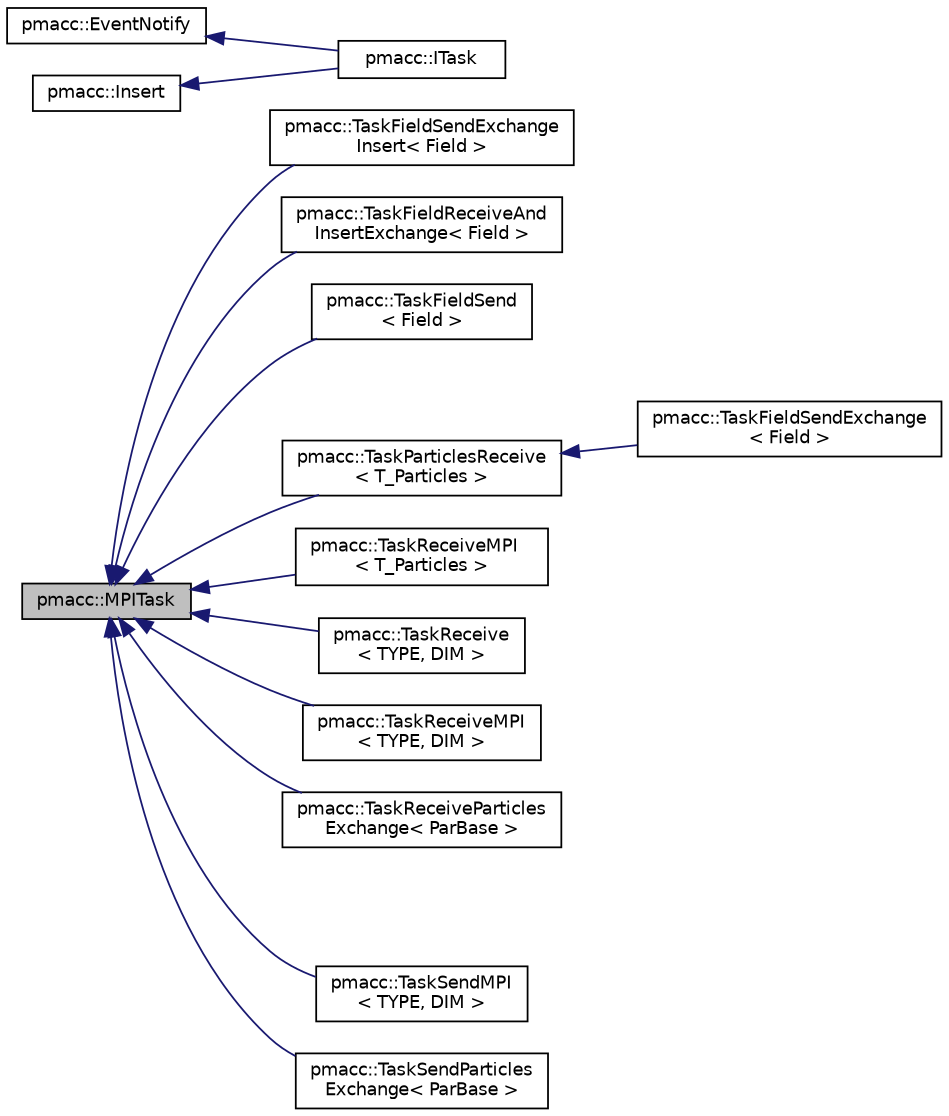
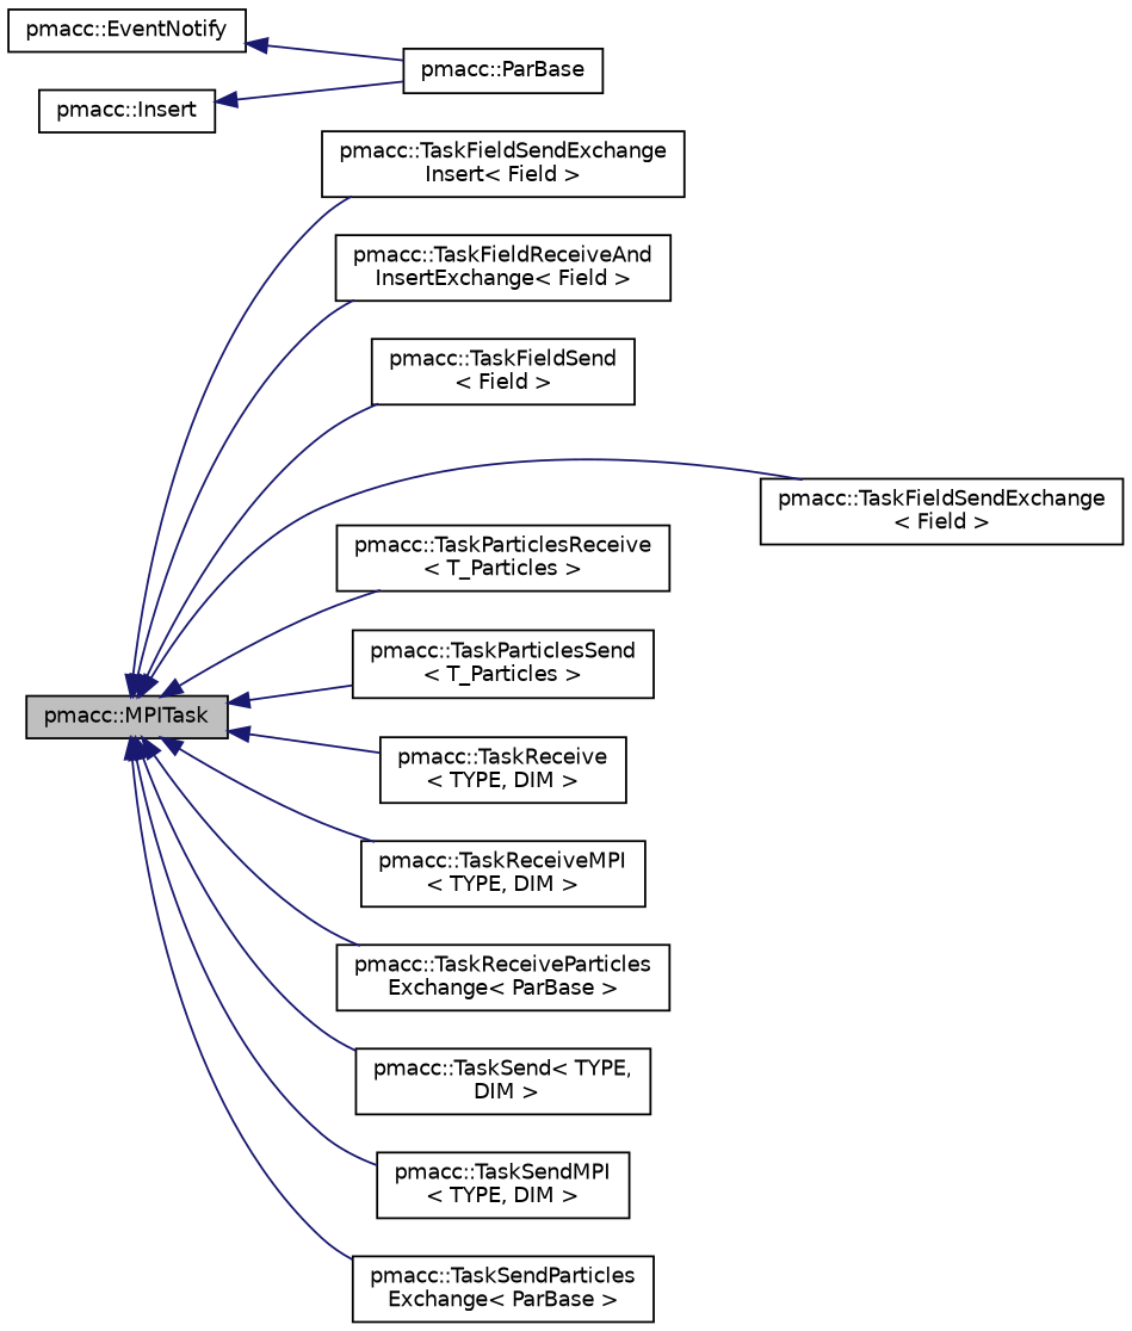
  digraph {
    rankdir=LR
    node [color=black fillcolor=white fontname=Helvetica fontsize=10 shape=record style=filled]
    edge [color=midnightblue dir=back fontname=Helvetica fontsize=10 labelfontname=Helvetica labelfontsize=10 style=solid]
    n1 [fillcolor=grey75 fontcolor=black height=0.2 label="pmacc::MPITask" width=0.4]
    n2 [height=0.2 label="pmacc::TaskFieldSendExchange\lInsert\< Field \>" width=0.4]
    n3 [height=0.2 label="pmacc::TaskFieldReceiveAnd\lInsertExchange\< Field \>" width=0.4]
    n4 [height=0.2 label="pmacc::TaskFieldSend\l\< Field \>" width=0.4]
    n5 [height=0.2 label="pmacc::TaskFieldSendExchange\l\< Field \>" width=0.4]
    n6 [height=0.2 label="pmacc::TaskParticlesReceive\l\< T_Particles \>" width=0.4]
-   n7 [height=0.2 label="pmacc::TaskReceiveMPI\l\< T_Particles \>" width=0.4]
+   n7 [height=0.2 label="pmacc::TaskParticlesSend\l\< T_Particles \>" width=0.4]
    n8 [height=0.2 label="pmacc::TaskReceive\l\< TYPE, DIM \>" width=0.4]
    n9 [height=0.2 label="pmacc::TaskReceiveMPI\l\< TYPE, DIM \>" width=0.4]
    n10 [height=0.2 label="pmacc::TaskReceiveParticles\lExchange\< ParBase \>" width=0.4]
+   n11 [height=0.2 label="pmacc::TaskSend\< TYPE,\l DIM \>" width=0.4]
    n12 [height=0.2 label="pmacc::TaskSendMPI\l\< TYPE, DIM \>" width=0.4]
    n13 [height=0.2 label="pmacc::TaskSendParticles\lExchange\< ParBase \>" width=0.4]
-   n14 [height=0.2 label="pmacc::ITask" width=0.4]
+   n14 [height=0.2 label="pmacc::ParBase" width=0.4]
    n15 [height=0.2 label="pmacc::EventNotify" width=0.4]
    n16 [height=0.2 label="pmacc::Insert" width=0.4]
    n1 -> n2
    n1 -> n3
    n1 -> n4
-   n6 -> n5
+   n1 -> n5
    n1 -> n6
    n1 -> n7
    n1 -> n8
    n1 -> n9
    n1 -> n10
+   n1 -> n11
    n1 -> n12
    n1 -> n13
    n15 -> n14
    n16 -> n14
  }
